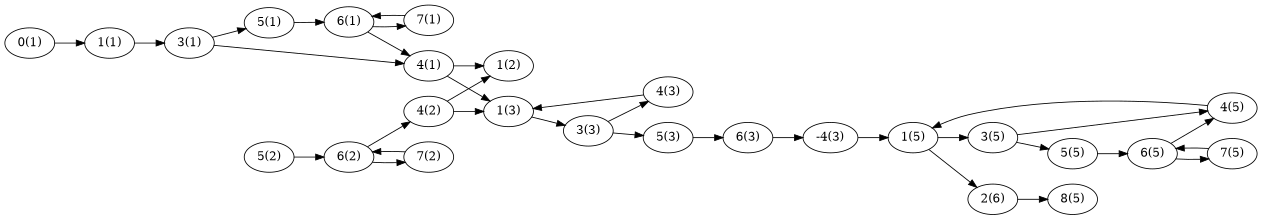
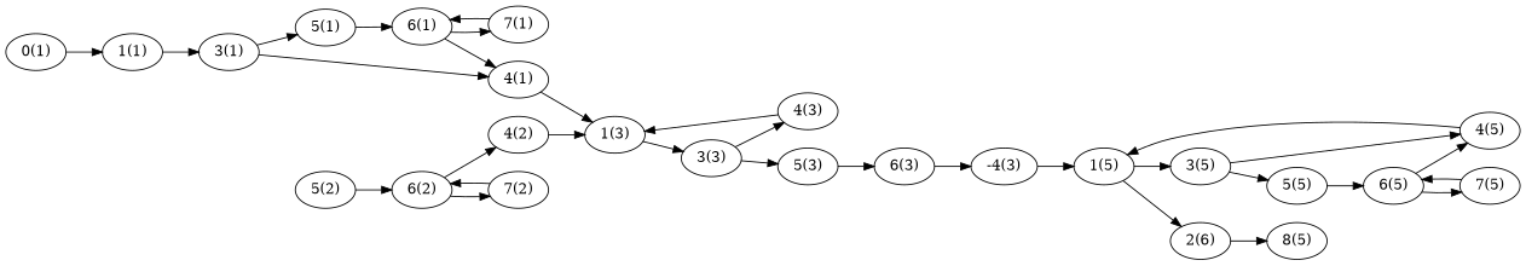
  digraph {
    rankdir=LR
    n1 [label="0(1)"]
    n2 [label="1(1)"]
    n3 [label="3(1)"]
    n4 [label="5(1)"]
    n5 [label="4(1)"]
    n6 [label="6(1)"]
-   n7 [label="1(2)"]
    n8 [label="1(3)"]
    n9 [label="7(1)"]
    n10 [label="3(3)"]
    n11 [label="4(2)"]
    n12 [label="5(2)"]
    n13 [label="6(2)"]
    n14 [label="7(2)"]
    n15 [label="4(3)"]
    n16 [label="5(3)"]
    n17 [label="6(3)"]
    n18 [label="-4(3)"]
    n19 [label="1(5)"]
    n20 [label="3(5)"]
    n21 [label="2(6)"]
    n22 [label="4(5)"]
    n23 [label="5(5)"]
    n24 [label="8(5)"]
    n25 [label="6(5)"]
    n26 [label="7(5)"]
    n1 -> n2
    n2 -> n3
    n3 -> n4
    n3 -> n5
    n4 -> n6
-   n5 -> n7
    n5 -> n8
    n6 -> n5
    n6 -> n9
    n8 -> n10
    n9 -> n6
    n10 -> n15
    n10 -> n16
-   n11 -> n7
    n11 -> n8
    n12 -> n13
    n13 -> n11
    n13 -> n14
    n14 -> n13
    n15 -> n8
    n16 -> n17
    n17 -> n18
    n18 -> n19
    n19 -> n20
    n19 -> n21
    n20 -> n22
    n20 -> n23
    n21 -> n24
    n22 -> n19
    n23 -> n25
    n25 -> n22
    n25 -> n26
    n26 -> n25
  }
